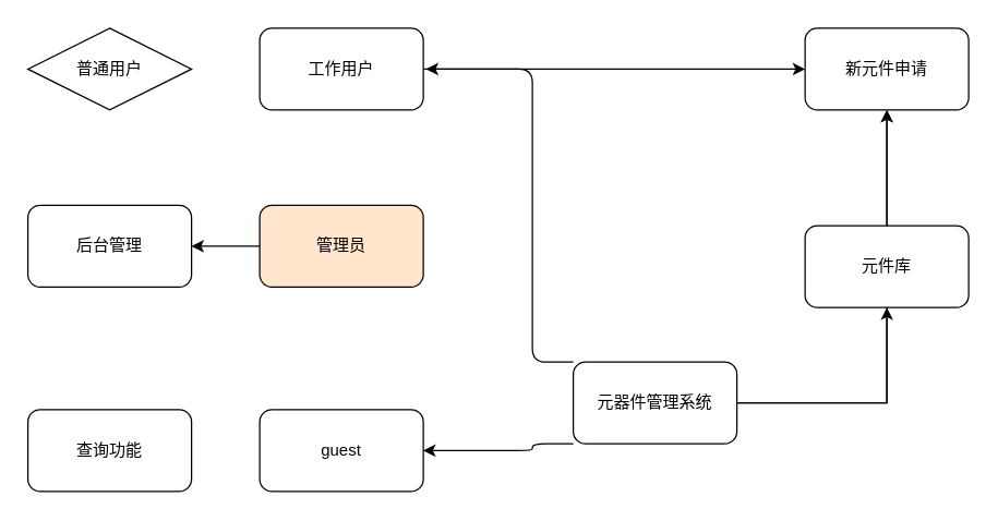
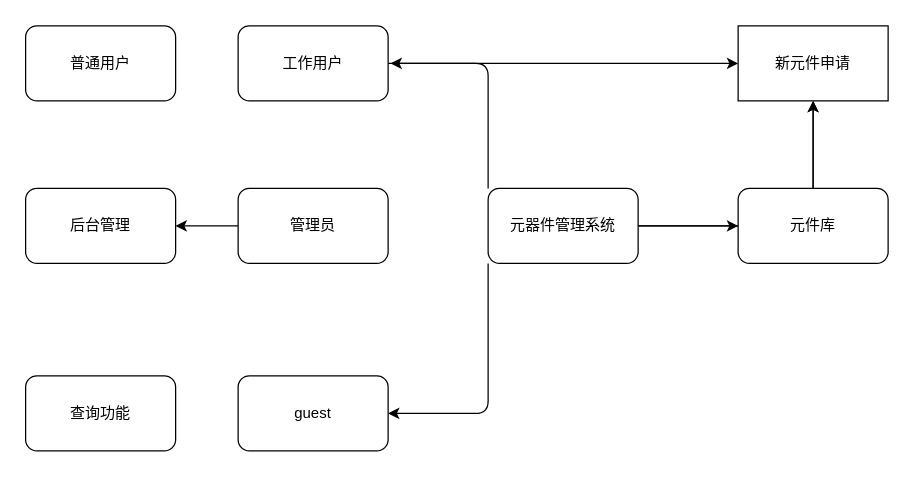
  <mxCell id="0" />
  <mxCell id="1" parent="0" />
  <mxCell id="2" value="" style="edgeStyle=orthogonalEdgeStyle;rounded=0;orthogonalLoop=1;jettySize=auto;html=1;" edge="1" parent="1" source="4" target="7"><mxGeometry relative="1" as="geometry" /></mxCell>
  <mxCell id="3" value="" style="edgeStyle=orthogonalEdgeStyle;rounded=0;orthogonalLoop=1;jettySize=auto;html=1;" edge="1" parent="1" source="4" target="5"><mxGeometry relative="1" as="geometry" /></mxCell>
- <mxCell id="4" value="元器件管理系统" style="rounded=1;whiteSpace=wrap;html=1;" vertex="1" parent="1"><mxGeometry x="420" y="265" width="120" height="60" as="geometry" /></mxCell>
- <mxCell id="5" value="新元件申请" style="rounded=1;whiteSpace=wrap;html=1;" vertex="1" parent="1"><mxGeometry x="590" y="20" width="120" height="60" as="geometry" /></mxCell>
+ <mxCell id="4" value="元器件管理系统" style="rounded=1;whiteSpace=wrap;html=1;" vertex="1" parent="1"><mxGeometry x="390" y="150" width="120" height="60" as="geometry" /></mxCell>
+ <mxCell id="5" value="新元件申请" style="whiteSpace=wrap;html=1;rounded=0;" vertex="1" parent="1"><mxGeometry x="590" y="20" width="120" height="60" as="geometry" /></mxCell>
  <mxCell id="6" value="" style="edgeStyle=orthogonalEdgeStyle;rounded=0;orthogonalLoop=1;jettySize=auto;html=1;" edge="1" parent="1" source="7" target="5"><mxGeometry relative="1" as="geometry" /></mxCell>
- <mxCell id="7" value="元件库" style="rounded=1;whiteSpace=wrap;html=1;" vertex="1" parent="1"><mxGeometry x="590" y="165" width="120" height="60" as="geometry" /></mxCell>
+ <mxCell id="7" value="元件库" style="rounded=1;whiteSpace=wrap;html=1;" vertex="1" parent="1"><mxGeometry x="590" y="150" width="120" height="60" as="geometry" /></mxCell>
  <mxCell id="8" value="" style="edgeStyle=orthogonalEdgeStyle;rounded=0;orthogonalLoop=1;jettySize=auto;html=1;" edge="1" parent="1" source="9" target="10"><mxGeometry relative="1" as="geometry" /></mxCell>
- <mxCell id="9" value="管理员" style="rounded=1;whiteSpace=wrap;html=1;fillColor=#ffe6cc;" vertex="1" parent="1"><mxGeometry x="190" y="150" width="120" height="60" as="geometry" /></mxCell>
+ <mxCell id="9" value="管理员" style="rounded=1;whiteSpace=wrap;html=1;" vertex="1" parent="1"><mxGeometry x="190" y="150" width="120" height="60" as="geometry" /></mxCell>
  <mxCell id="10" value="后台管理" style="rounded=1;whiteSpace=wrap;html=1;" vertex="1" parent="1"><mxGeometry x="20" y="150" width="120" height="60" as="geometry" /></mxCell>
  <mxCell id="11" value="" style="edgeStyle=orthogonalEdgeStyle;rounded=0;orthogonalLoop=1;jettySize=auto;html=1;" edge="1" parent="1" source="12" target="5"><mxGeometry relative="1" as="geometry" /></mxCell>
  <mxCell id="12" value="工作用户" style="rounded=1;whiteSpace=wrap;html=1;" vertex="1" parent="1"><mxGeometry x="190" y="20" width="120" height="60" as="geometry" /></mxCell>
- <mxCell id="13" value="普通用户" style="rhombus;whiteSpace=wrap;html=1;" vertex="1" parent="1"><mxGeometry x="20" y="20" width="120" height="60" as="geometry" /></mxCell>
+ <mxCell id="13" value="普通用户" style="rounded=1;whiteSpace=wrap;html=1;" vertex="1" parent="1"><mxGeometry x="20" y="20" width="120" height="60" as="geometry" /></mxCell>
  <mxCell id="14" value="guest" style="rounded=1;whiteSpace=wrap;html=1;" vertex="1" parent="1"><mxGeometry x="190" y="300" width="120" height="60" as="geometry" /></mxCell>
  <mxCell id="15" value="查询功能" style="rounded=1;whiteSpace=wrap;html=1;" vertex="1" parent="1"><mxGeometry x="20" y="300" width="120" height="60" as="geometry" /></mxCell>
  <mxCell id="16" value="" style="edgeStyle=segmentEdgeStyle;endArrow=classic;html=1;entryX=1;entryY=0.5;entryDx=0;entryDy=0;exitX=0;exitY=1;exitDx=0;exitDy=0;" edge="1" parent="1" source="4" target="14"><mxGeometry width="50" height="50" relative="1" as="geometry"><mxPoint x="380" y="240" as="sourcePoint" /><mxPoint x="490" y="260" as="targetPoint" /><Array as="points"><mxPoint x="390" y="330" /></Array></mxGeometry></mxCell>
  <mxCell id="17" value="" style="edgeStyle=segmentEdgeStyle;endArrow=classic;html=1;exitX=0;exitY=0;exitDx=0;exitDy=0;" edge="1" parent="1" source="4"><mxGeometry width="50" height="50" relative="1" as="geometry"><mxPoint x="425" y="80" as="sourcePoint" /><mxPoint x="312" y="50" as="targetPoint" /><Array as="points"><mxPoint x="390" y="50" /></Array></mxGeometry></mxCell>
